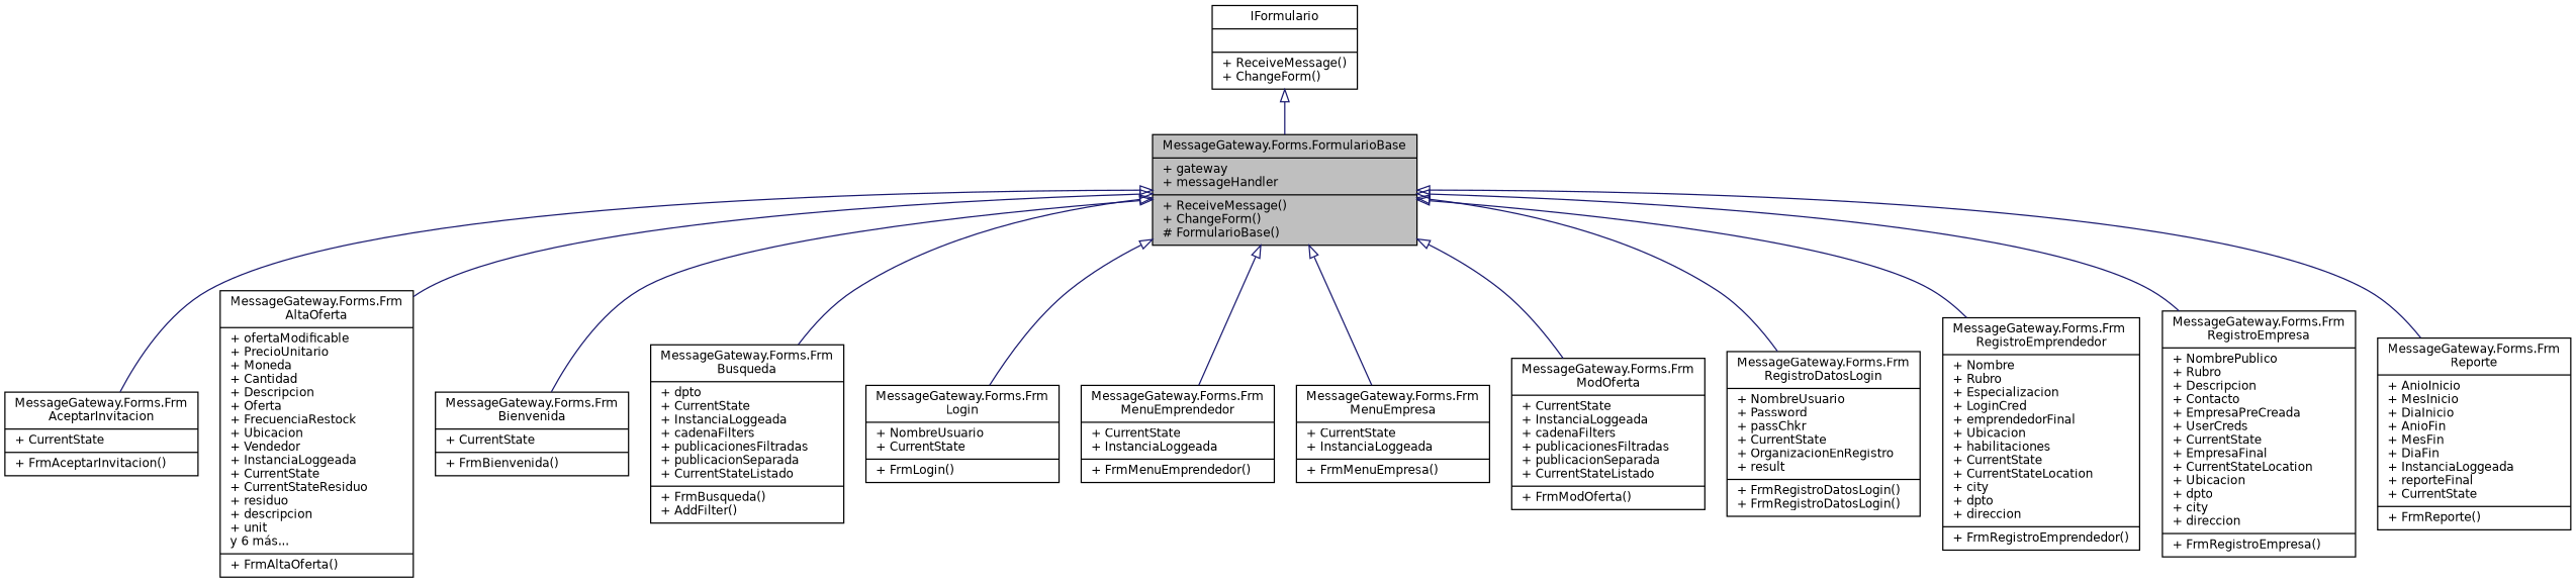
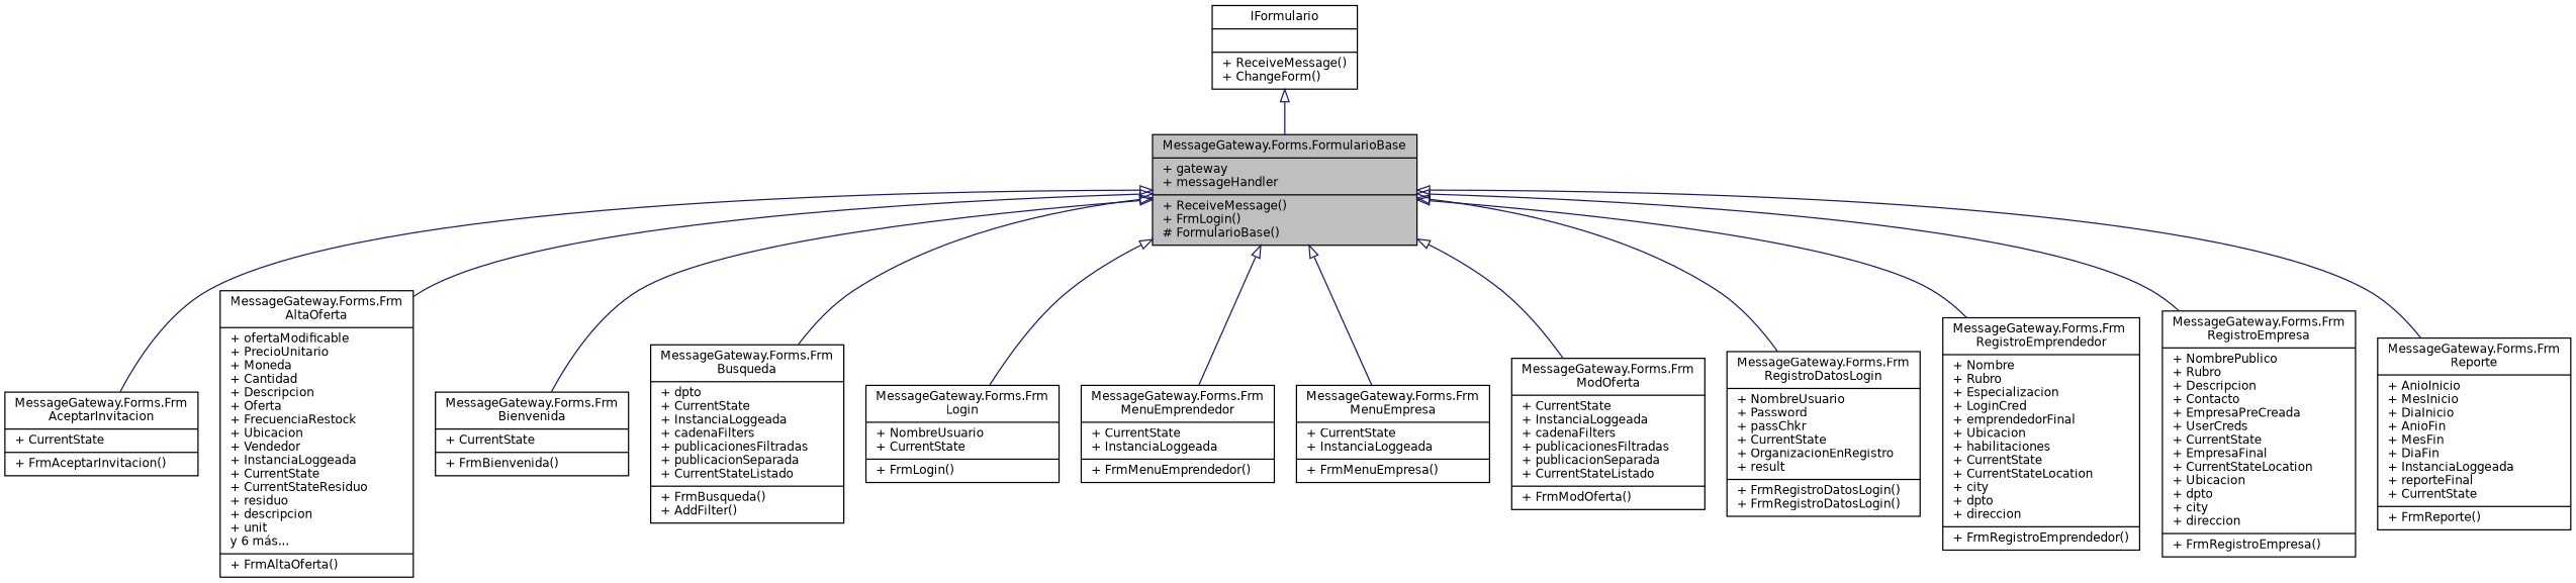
  digraph {
    node [color=black fillcolor=white fontname=Helvetica fontsize=10 shape=record style=filled]
    edge [arrowtail=onormal color=midnightblue dir=back fontname=Helvetica fontsize=10 labelfontname=Helvetica labelfontsize=10 style=solid]
-   n1 [fillcolor=grey75 fontcolor=black height=0.2 label="{MessageGateway.Forms.FormularioBase\n|+ gateway\l+ messageHandler\l|+ ReceiveMessage()\l+ ChangeForm()\l# FormularioBase()\l}" width=0.4]
+   n1 [fillcolor=grey75 fontcolor=black height=0.2 label="{MessageGateway.Forms.FormularioBase\n|+ gateway\l+ messageHandler\l|+ ReceiveMessage()\l+ FrmLogin()\l# FormularioBase()\l}" width=0.4]
    n2 [height=0.2 label="{MessageGateway.Forms.Frm\lAceptarInvitacion\n|+ CurrentState\l|+ FrmAceptarInvitacion()\l}" width=0.4]
    n3 [height=0.2 label="{MessageGateway.Forms.Frm\lAltaOferta\n|+ ofertaModificable\l+ PrecioUnitario\l+ Moneda\l+ Cantidad\l+ Descripcion\l+ Oferta\l+ FrecuenciaRestock\l+ Ubicacion\l+ Vendedor\l+ InstanciaLoggeada\l+ CurrentState\l+ CurrentStateResiduo\l+ residuo\l+ descripcion\l+ unit\ly 6 más...\l|+ FrmAltaOferta()\l}" width=0.4]
    n4 [height=0.2 label="{MessageGateway.Forms.Frm\lBienvenida\n|+ CurrentState\l|+ FrmBienvenida()\l}" width=0.4]
    n5 [height=0.2 label="{MessageGateway.Forms.Frm\lBusqueda\n|+ dpto\l+ CurrentState\l+ InstanciaLoggeada\l+ cadenaFilters\l+ publicacionesFiltradas\l+ publicacionSeparada\l+ CurrentStateListado\l|+ FrmBusqueda()\l+ AddFilter()\l}" width=0.4]
    n6 [height=0.2 label="{MessageGateway.Forms.Frm\lLogin\n|+ NombreUsuario\l+ CurrentState\l|+ FrmLogin()\l}" width=0.4]
    n7 [height=0.2 label="{MessageGateway.Forms.Frm\lMenuEmprendedor\n|+ CurrentState\l+ InstanciaLoggeada\l|+ FrmMenuEmprendedor()\l}" width=0.4]
    n8 [height=0.2 label="{MessageGateway.Forms.Frm\lMenuEmpresa\n|+ CurrentState\l+ InstanciaLoggeada\l|+ FrmMenuEmpresa()\l}" width=0.4]
    n9 [height=0.2 label="{MessageGateway.Forms.Frm\lModOferta\n|+ CurrentState\l+ InstanciaLoggeada\l+ cadenaFilters\l+ publicacionesFiltradas\l+ publicacionSeparada\l+ CurrentStateListado\l|+ FrmModOferta()\l}" width=0.4]
    n10 [height=0.2 label="{MessageGateway.Forms.Frm\lRegistroDatosLogin\n|+ NombreUsuario\l+ Password\l+ passChkr\l+ CurrentState\l+ OrganizacionEnRegistro\l+ result\l|+ FrmRegistroDatosLogin()\l+ FrmRegistroDatosLogin()\l}" width=0.4]
    n11 [height=0.2 label="{MessageGateway.Forms.Frm\lRegistroEmprendedor\n|+ Nombre\l+ Rubro\l+ Especializacion\l+ LoginCred\l+ emprendedorFinal\l+ Ubicacion\l+ habilitaciones\l+ CurrentState\l+ CurrentStateLocation\l+ city\l+ dpto\l+ direccion\l|+ FrmRegistroEmprendedor()\l}" width=0.4]
    n12 [height=0.2 label="{MessageGateway.Forms.Frm\lRegistroEmpresa\n|+ NombrePublico\l+ Rubro\l+ Descripcion\l+ Contacto\l+ EmpresaPreCreada\l+ UserCreds\l+ CurrentState\l+ EmpresaFinal\l+ CurrentStateLocation\l+ Ubicacion\l+ dpto\l+ city\l+ direccion\l|+ FrmRegistroEmpresa()\l}" width=0.4]
    n13 [height=0.2 label="{MessageGateway.Forms.Frm\lReporte\n|+ AnioInicio\l+ MesInicio\l+ DiaInicio\l+ AnioFin\l+ MesFin\l+ DiaFin\l+ InstanciaLoggeada\l+ reporteFinal\l+ CurrentState\l|+ FrmReporte()\l}" width=0.4]
    n14 [height=0.2 label="{IFormulario\n||+ ReceiveMessage()\l+ ChangeForm()\l}" width=0.4]
    n1 -> n2
    n1 -> n3
    n1 -> n4
    n1 -> n5
    n1 -> n6
    n1 -> n7
    n1 -> n8
    n1 -> n9
    n1 -> n10
    n1 -> n11
    n1 -> n12
    n1 -> n13
    n14 -> n1
  }
